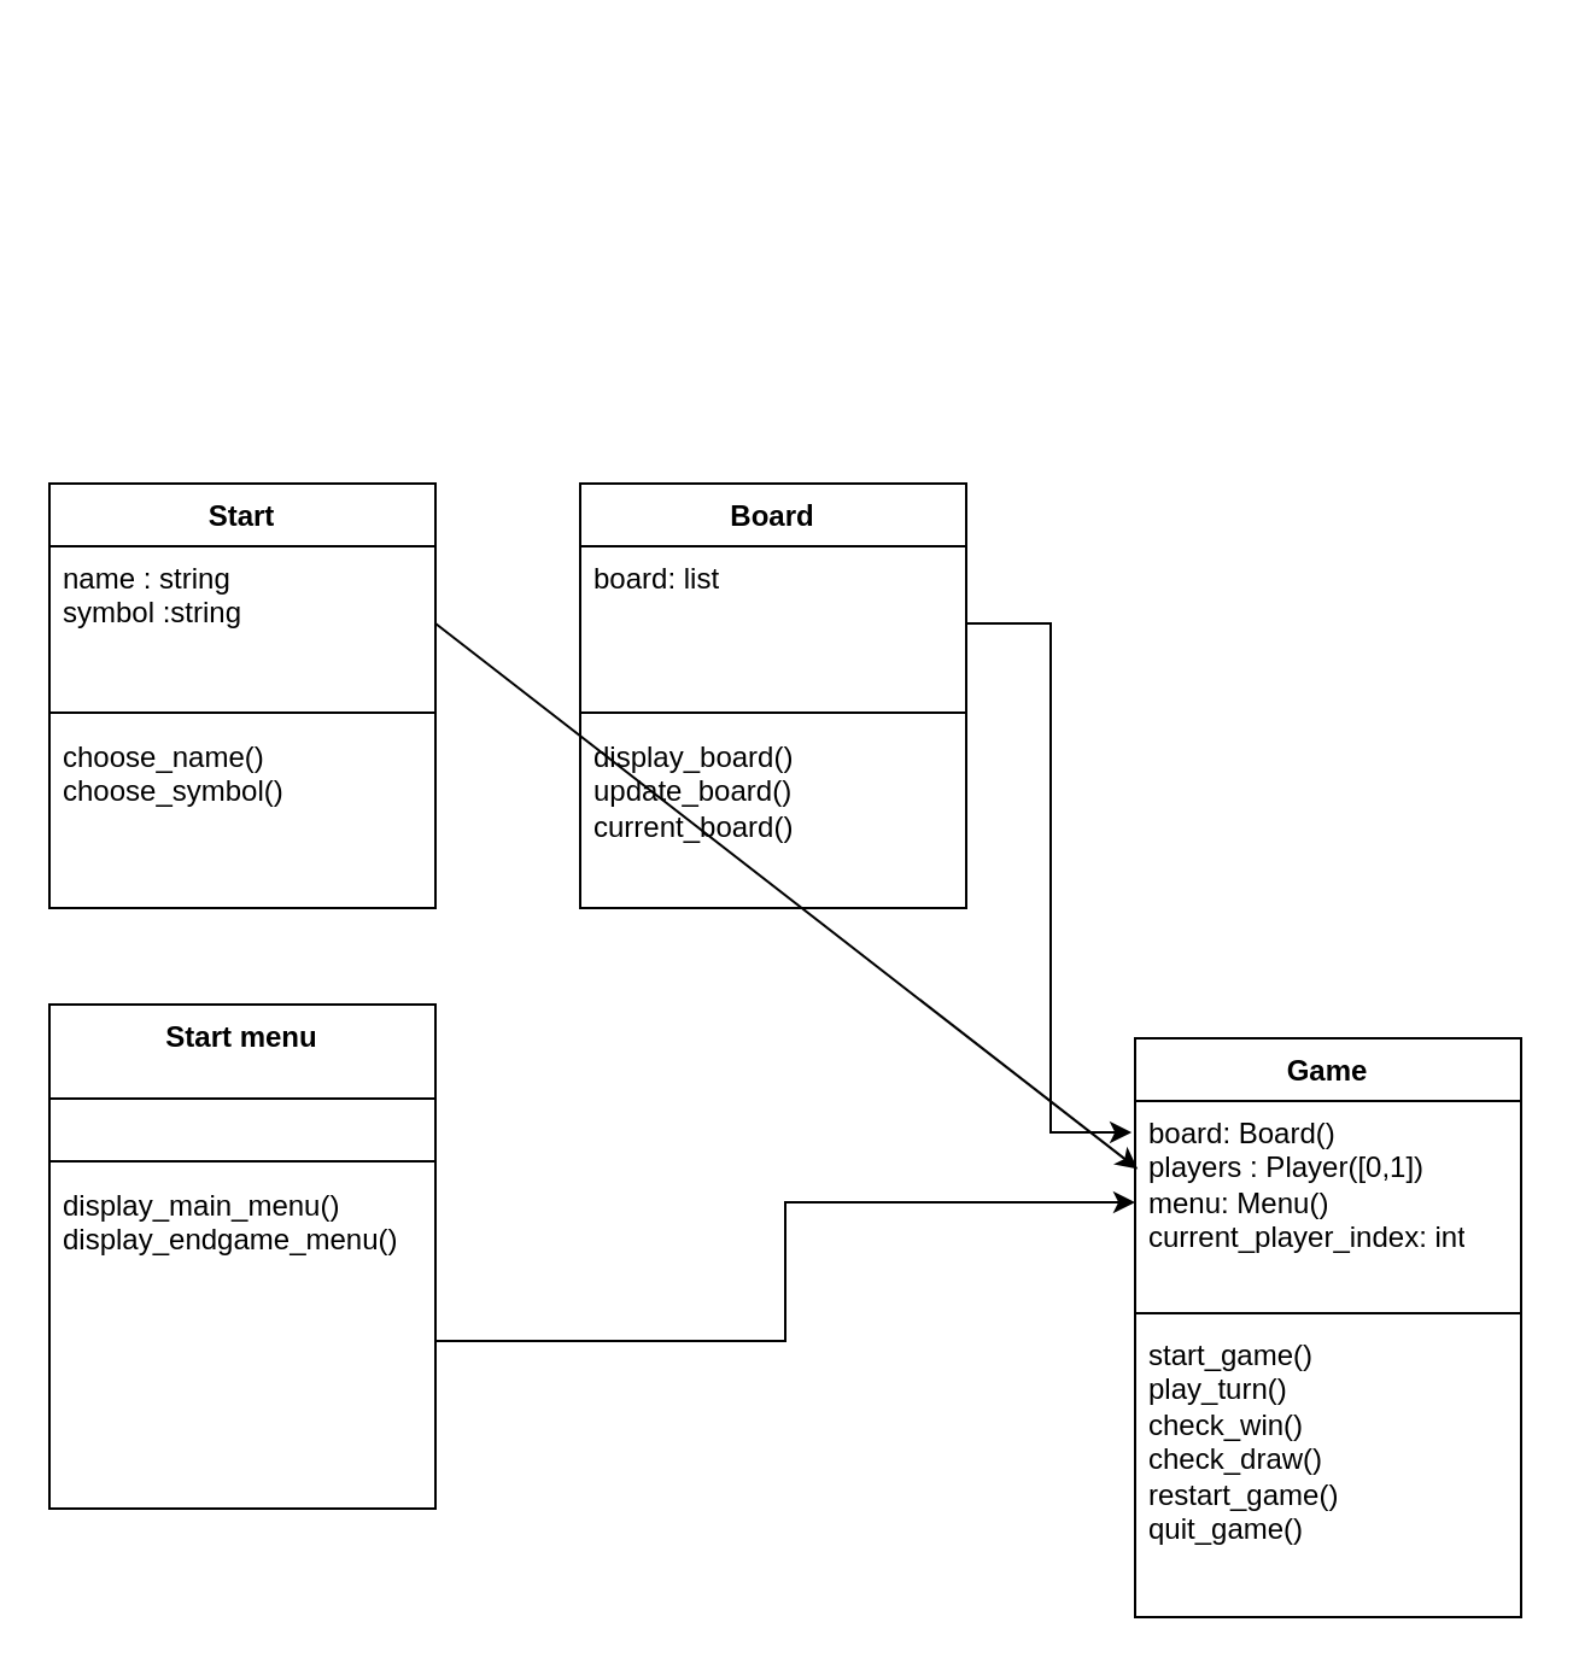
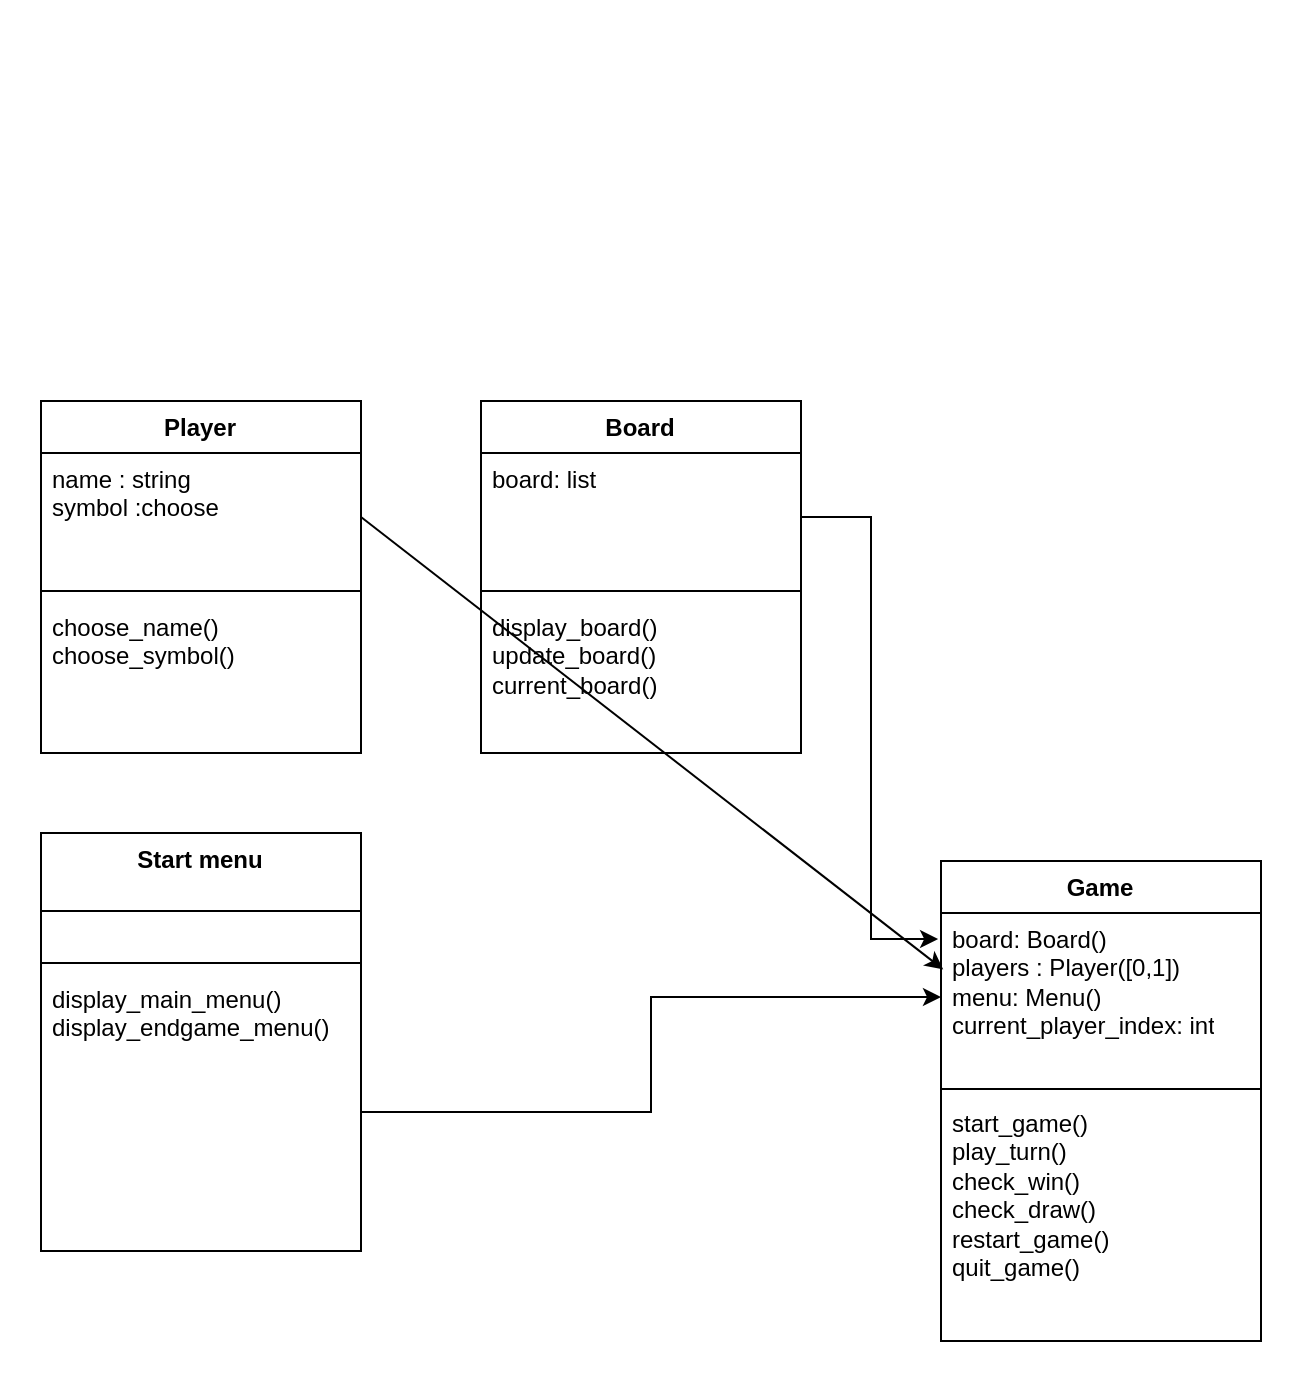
  <mxCell id="0" />
  <mxCell id="1" parent="0" />
  <mxCell id="2" style="edgeStyle=orthogonalEdgeStyle;rounded=0;orthogonalLoop=1;jettySize=auto;html=1;exitX=1;exitY=0.5;exitDx=0;exitDy=0;entryX=0.5;entryY=0;entryDx=0;entryDy=0;" edge="1" parent="1"><mxGeometry relative="1" as="geometry"><mxPoint x="90" y="230" as="targetPoint" /></mxGeometry></mxCell>
  <mxCell id="3" style="edgeStyle=orthogonalEdgeStyle;rounded=0;orthogonalLoop=1;jettySize=auto;html=1;exitX=0.5;exitY=0;exitDx=0;exitDy=0;entryX=0.5;entryY=1;entryDx=0;entryDy=0;" edge="1" parent="1"><mxGeometry relative="1" as="geometry"><mxPoint x="130" y="20" as="targetPoint" /></mxGeometry></mxCell>
  <mxCell id="4" style="edgeStyle=orthogonalEdgeStyle;rounded=0;orthogonalLoop=1;jettySize=auto;html=1;exitX=1;exitY=0.5;exitDx=0;exitDy=0;entryX=0;entryY=0.5;entryDx=0;entryDy=0;" edge="1" parent="1"><mxGeometry relative="1" as="geometry"><mxPoint x="275" y="180" as="targetPoint" /></mxGeometry></mxCell>
- <mxCell id="5" value="Start" style="swimlane;fontStyle=1;align=center;verticalAlign=top;childLayout=stackLayout;horizontal=1;startSize=26;horizontalStack=0;resizeParent=1;resizeParentMax=0;resizeLast=0;collapsible=1;marginBottom=0;whiteSpace=wrap;html=1;" vertex="1" parent="1"><mxGeometry x="20" y="200" width="160" height="176" as="geometry" /></mxCell>
- <mxCell id="6" value="name : string&lt;div&gt;symbol :string&lt;/div&gt;" style="text;strokeColor=none;fillColor=none;align=left;verticalAlign=top;spacingLeft=4;spacingRight=4;overflow=hidden;rotatable=0;points=[[0,0.5],[1,0.5]];portConstraint=eastwest;whiteSpace=wrap;html=1;" vertex="1" parent="5"><mxGeometry y="26" width="160" height="64" as="geometry" /></mxCell>
+ <mxCell id="5" value="Player" style="swimlane;fontStyle=1;align=center;verticalAlign=top;childLayout=stackLayout;horizontal=1;startSize=26;horizontalStack=0;resizeParent=1;resizeParentMax=0;resizeLast=0;collapsible=1;marginBottom=0;whiteSpace=wrap;html=1;" vertex="1" parent="1"><mxGeometry x="20" y="200" width="160" height="176" as="geometry" /></mxCell>
+ <mxCell id="6" value="name : string&lt;div&gt;symbol :choose&lt;/div&gt;" style="text;strokeColor=none;fillColor=none;align=left;verticalAlign=top;spacingLeft=4;spacingRight=4;overflow=hidden;rotatable=0;points=[[0,0.5],[1,0.5]];portConstraint=eastwest;whiteSpace=wrap;html=1;" vertex="1" parent="5"><mxGeometry y="26" width="160" height="64" as="geometry" /></mxCell>
  <mxCell id="7" value="" style="line;strokeWidth=1;fillColor=none;align=left;verticalAlign=middle;spacingTop=-1;spacingLeft=3;spacingRight=3;rotatable=0;labelPosition=right;points=[];portConstraint=eastwest;strokeColor=inherit;" vertex="1" parent="5"><mxGeometry y="90" width="160" height="10" as="geometry" /></mxCell>
  <mxCell id="8" value="choose_name()&lt;div&gt;choose_symbol()&lt;/div&gt;" style="text;strokeColor=none;fillColor=none;align=left;verticalAlign=top;spacingLeft=4;spacingRight=4;overflow=hidden;rotatable=0;points=[[0,0.5],[1,0.5]];portConstraint=eastwest;whiteSpace=wrap;html=1;" vertex="1" parent="5"><mxGeometry y="100" width="160" height="76" as="geometry" /></mxCell>
  <mxCell id="9" value="Board" style="swimlane;fontStyle=1;align=center;verticalAlign=top;childLayout=stackLayout;horizontal=1;startSize=26;horizontalStack=0;resizeParent=1;resizeParentMax=0;resizeLast=0;collapsible=1;marginBottom=0;whiteSpace=wrap;html=1;" vertex="1" parent="1"><mxGeometry x="240" y="200" width="160" height="176" as="geometry" /></mxCell>
  <mxCell id="10" value="board: list&lt;div&gt;&lt;br&gt;&lt;/div&gt;" style="text;strokeColor=none;fillColor=none;align=left;verticalAlign=top;spacingLeft=4;spacingRight=4;overflow=hidden;rotatable=0;points=[[0,0.5],[1,0.5]];portConstraint=eastwest;whiteSpace=wrap;html=1;" vertex="1" parent="9"><mxGeometry y="26" width="160" height="64" as="geometry" /></mxCell>
  <mxCell id="11" value="" style="line;strokeWidth=1;fillColor=none;align=left;verticalAlign=middle;spacingTop=-1;spacingLeft=3;spacingRight=3;rotatable=0;labelPosition=right;points=[];portConstraint=eastwest;strokeColor=inherit;" vertex="1" parent="9"><mxGeometry y="90" width="160" height="10" as="geometry" /></mxCell>
  <mxCell id="12" value="&lt;div&gt;display_board()&lt;/div&gt;&lt;div&gt;update_board()&lt;/div&gt;&lt;div&gt;current_board()&lt;/div&gt;" style="text;strokeColor=none;fillColor=none;align=left;verticalAlign=top;spacingLeft=4;spacingRight=4;overflow=hidden;rotatable=0;points=[[0,0.5],[1,0.5]];portConstraint=eastwest;whiteSpace=wrap;html=1;" vertex="1" parent="9"><mxGeometry y="100" width="160" height="76" as="geometry" /></mxCell>
  <mxCell id="13" value="Start menu" style="swimlane;fontStyle=1;align=center;verticalAlign=top;childLayout=stackLayout;horizontal=1;startSize=39;horizontalStack=0;resizeParent=1;resizeParentMax=0;resizeLast=0;collapsible=1;marginBottom=0;whiteSpace=wrap;html=1;" vertex="1" parent="1"><mxGeometry x="20" y="416" width="160" height="209" as="geometry" /></mxCell>
  <mxCell id="14" value="&lt;div&gt;&lt;br&gt;&lt;/div&gt;" style="text;strokeColor=none;fillColor=none;align=left;verticalAlign=top;spacingLeft=4;spacingRight=4;overflow=hidden;rotatable=0;points=[[0,0.5],[1,0.5]];portConstraint=eastwest;whiteSpace=wrap;html=1;" vertex="1" parent="13"><mxGeometry y="39" width="160" height="21" as="geometry" /></mxCell>
  <mxCell id="15" value="" style="line;strokeWidth=1;fillColor=none;align=left;verticalAlign=middle;spacingTop=-1;spacingLeft=3;spacingRight=3;rotatable=0;labelPosition=right;points=[];portConstraint=eastwest;strokeColor=inherit;" vertex="1" parent="13"><mxGeometry y="60" width="160" height="10" as="geometry" /></mxCell>
  <mxCell id="16" value="&lt;div&gt;display_main_menu()&lt;/div&gt;&lt;div&gt;display_endgame_menu()&lt;/div&gt;" style="text;strokeColor=none;fillColor=none;align=left;verticalAlign=top;spacingLeft=4;spacingRight=4;overflow=hidden;rotatable=0;points=[[0,0.5],[1,0.5]];portConstraint=eastwest;whiteSpace=wrap;html=1;" vertex="1" parent="13"><mxGeometry y="70" width="160" height="139" as="geometry" /></mxCell>
  <mxCell id="17" value="Game" style="swimlane;fontStyle=1;align=center;verticalAlign=top;childLayout=stackLayout;horizontal=1;startSize=26;horizontalStack=0;resizeParent=1;resizeParentMax=0;resizeLast=0;collapsible=1;marginBottom=0;whiteSpace=wrap;html=1;" vertex="1" parent="1"><mxGeometry x="470" y="430" width="160" height="240" as="geometry" /></mxCell>
  <mxCell id="18" value="board: Board()&lt;div&gt;players : Player([0,1])&lt;/div&gt;&lt;div&gt;menu: Menu()&lt;/div&gt;&lt;div&gt;current_player_index: int&lt;/div&gt;" style="text;strokeColor=none;fillColor=none;align=left;verticalAlign=top;spacingLeft=4;spacingRight=4;overflow=hidden;rotatable=0;points=[[0,0.5],[1,0.5]];portConstraint=eastwest;whiteSpace=wrap;html=1;" vertex="1" parent="17"><mxGeometry y="26" width="160" height="84" as="geometry" /></mxCell>
  <mxCell id="19" value="" style="line;strokeWidth=1;fillColor=none;align=left;verticalAlign=middle;spacingTop=-1;spacingLeft=3;spacingRight=3;rotatable=0;labelPosition=right;points=[];portConstraint=eastwest;strokeColor=inherit;" vertex="1" parent="17"><mxGeometry y="110" width="160" height="8" as="geometry" /></mxCell>
  <mxCell id="20" value="start_game()&lt;div&gt;play_turn()&lt;/div&gt;&lt;div&gt;check_win()&lt;/div&gt;&lt;div&gt;check_draw()&lt;/div&gt;&lt;div&gt;restart_game()&lt;/div&gt;&lt;div&gt;quit_game()&lt;/div&gt;" style="text;strokeColor=none;fillColor=none;align=left;verticalAlign=top;spacingLeft=4;spacingRight=4;overflow=hidden;rotatable=0;points=[[0,0.5],[1,0.5]];portConstraint=eastwest;whiteSpace=wrap;html=1;" vertex="1" parent="17"><mxGeometry y="118" width="160" height="122" as="geometry" /></mxCell>
  <mxCell id="21" style="rounded=0;orthogonalLoop=1;jettySize=auto;html=1;exitX=1;exitY=0.5;exitDx=0;exitDy=0;entryX=0.007;entryY=0.336;entryDx=0;entryDy=0;entryPerimeter=0;" edge="1" parent="1" source="6" target="18"><mxGeometry relative="1" as="geometry" /></mxCell>
  <mxCell id="22" style="edgeStyle=orthogonalEdgeStyle;rounded=0;orthogonalLoop=1;jettySize=auto;html=1;exitX=1;exitY=0.5;exitDx=0;exitDy=0;entryX=-0.009;entryY=0.155;entryDx=0;entryDy=0;entryPerimeter=0;" edge="1" parent="1" source="10" target="18"><mxGeometry relative="1" as="geometry" /></mxCell>
  <mxCell id="23" style="edgeStyle=orthogonalEdgeStyle;rounded=0;orthogonalLoop=1;jettySize=auto;html=1;entryX=0;entryY=0.5;entryDx=0;entryDy=0;" edge="1" parent="1" source="16" target="18"><mxGeometry relative="1" as="geometry" /></mxCell>
